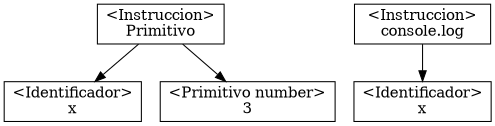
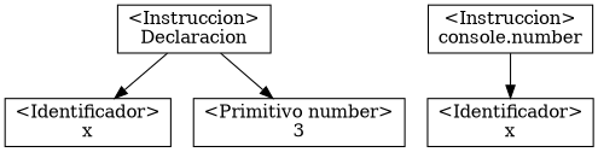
  digraph {
    node [shape=box]
-   n1 [label="\<Instruccion\>\nPrimitivo"]
+   n1 [label="\<Instruccion\>\nDeclaracion"]
    n2 [label="\<Identificador\>\nx"]
    n3 [label="<Primitivo number>\n3"]
-   n4 [label="\<Instruccion\>\nconsole.log"]
+   n4 [label="\<Instruccion\>\nconsole.number"]
    n5 [label="\<Identificador\>\nx"]
    n1 -> n2
    n1 -> n3
    n4 -> n5
  }
